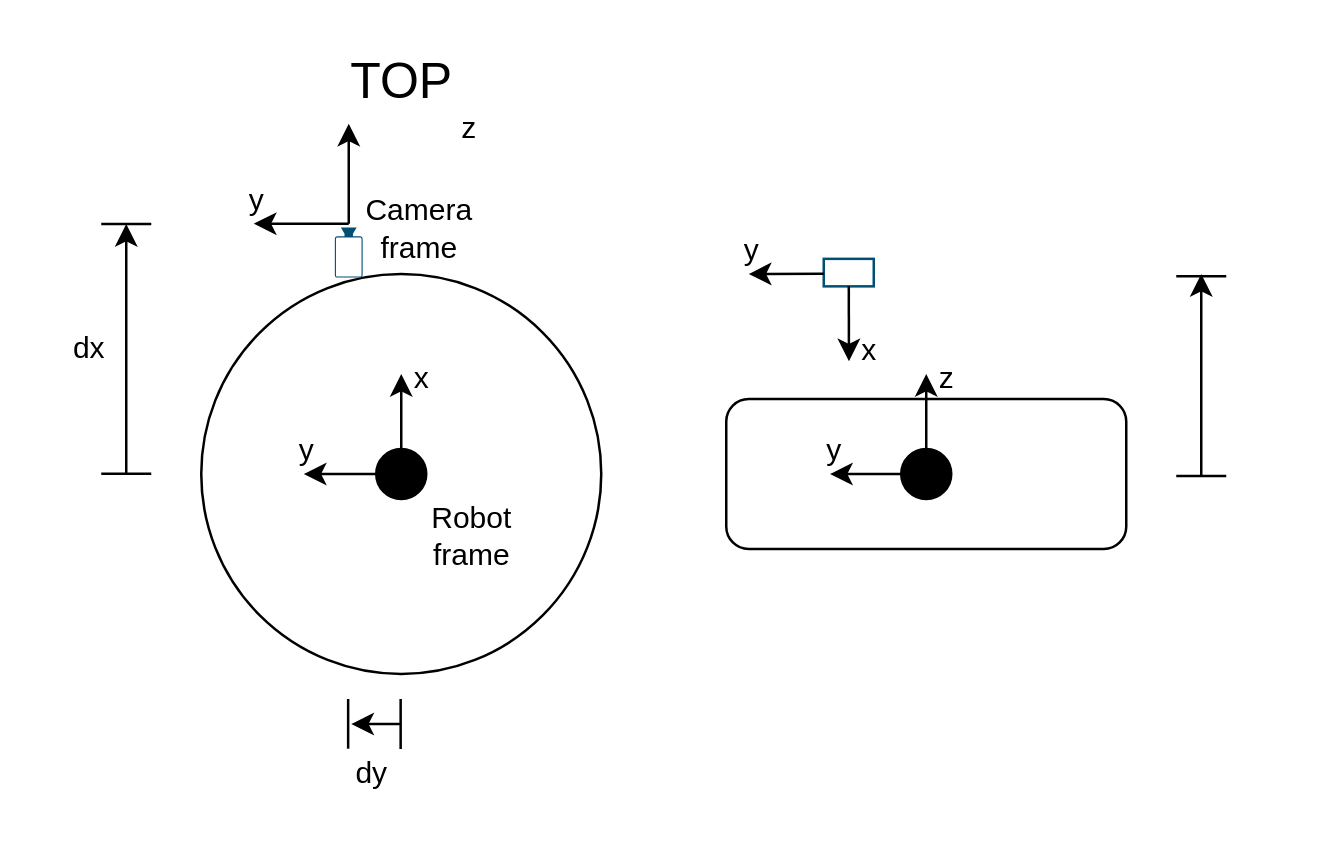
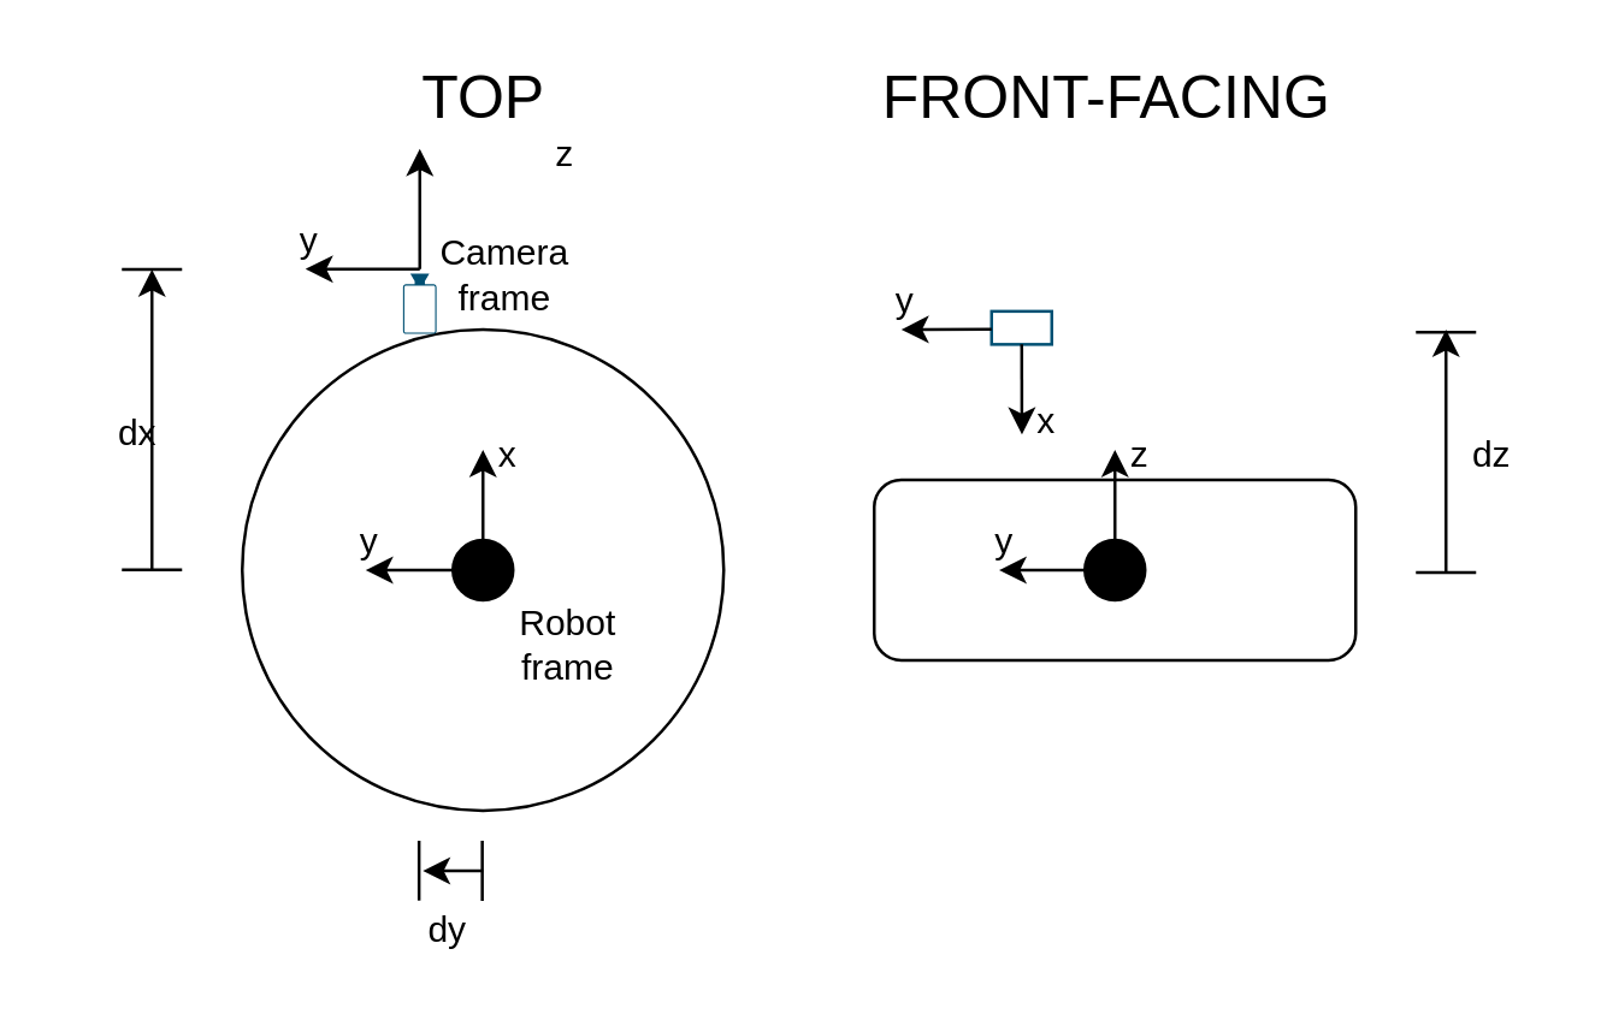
  <mxCell id="0" />
  <mxCell id="1" parent="0" />
  <mxCell id="2" value="" style="ellipse;whiteSpace=wrap;html=1;aspect=fixed;" vertex="1" parent="1"><mxGeometry x="80" y="109" width="160" height="160" as="geometry" /></mxCell>
  <mxCell id="3" value="" style="ellipse;whiteSpace=wrap;html=1;aspect=fixed;fillColor=#000000;" vertex="1" parent="1"><mxGeometry x="150" y="179" width="20" height="20" as="geometry" /></mxCell>
  <mxCell id="4" value="" style="endArrow=classic;html=1;rounded=0;" edge="1" parent="1"><mxGeometry width="50" height="50" relative="1" as="geometry"><mxPoint x="160" y="189" as="sourcePoint" /><mxPoint x="160" y="149" as="targetPoint" /></mxGeometry></mxCell>
  <mxCell id="5" value="x" style="text;html=1;align=center;verticalAlign=middle;resizable=0;points=[];autosize=1;strokeColor=none;fillColor=none;" vertex="1" parent="1"><mxGeometry x="158" y="141" width="20" height="20" as="geometry" /></mxCell>
  <mxCell id="6" value="" style="endArrow=classic;html=1;rounded=0;" edge="1" parent="1"><mxGeometry width="50" height="50" relative="1" as="geometry"><mxPoint x="159" y="189" as="sourcePoint" /><mxPoint x="121" y="189" as="targetPoint" /></mxGeometry></mxCell>
  <mxCell id="7" value="&lt;div&gt;y&lt;/div&gt;" style="text;html=1;align=center;verticalAlign=middle;resizable=0;points=[];autosize=1;strokeColor=none;fillColor=none;" vertex="1" parent="1"><mxGeometry x="112" y="170" width="20" height="20" as="geometry" /></mxCell>
  <mxCell id="8" value="" style="points=[[0,0.5,0],[0.19,0.02,0],[0.59,0,0],[0.985,0.02,0],[1,0.5,0],[0.985,0.98,0],[0.59,1,0],[0.19,0.98,0]];verticalLabelPosition=bottom;sketch=0;html=1;verticalAlign=top;aspect=fixed;align=center;pointerEvents=1;shape=mxgraph.cisco19.camera;fillColor=#005073;strokeColor=none;rotation=90;" vertex="1" parent="1"><mxGeometry x="129" y="94.89" width="20" height="11.11" as="geometry" /></mxCell>
  <mxCell id="9" value="" style="endArrow=classic;html=1;rounded=0;" edge="1" parent="1"><mxGeometry width="50" height="50" relative="1" as="geometry"><mxPoint x="139" y="88.89" as="sourcePoint" /><mxPoint x="139" y="48.89" as="targetPoint" /></mxGeometry></mxCell>
  <mxCell id="10" value="z" style="text;html=1;align=center;verticalAlign=middle;resizable=0;points=[];autosize=1;strokeColor=none;fillColor=none;" vertex="1" parent="1"><mxGeometry x="177" y="40.89" width="20" height="20" as="geometry" /></mxCell>
  <mxCell id="11" value="" style="endArrow=classic;html=1;rounded=0;" edge="1" parent="1"><mxGeometry width="50" height="50" relative="1" as="geometry"><mxPoint x="139" y="88.89" as="sourcePoint" /><mxPoint x="101" y="88.89" as="targetPoint" /></mxGeometry></mxCell>
  <mxCell id="12" value="&lt;div&gt;y&lt;/div&gt;" style="text;html=1;align=center;verticalAlign=middle;resizable=0;points=[];autosize=1;strokeColor=none;fillColor=none;" vertex="1" parent="1"><mxGeometry x="92" y="69.89" width="20" height="20" as="geometry" /></mxCell>
  <mxCell id="13" value="&lt;div&gt;Camera&lt;/div&gt;&lt;div&gt;frame&lt;br&gt;&lt;/div&gt;" style="text;html=1;align=center;verticalAlign=middle;resizable=0;points=[];autosize=1;strokeColor=none;fillColor=none;" vertex="1" parent="1"><mxGeometry x="137" y="76" width="60" height="30" as="geometry" /></mxCell>
  <mxCell id="14" value="&lt;div&gt;Robot&lt;/div&gt;&lt;div&gt;frame&lt;/div&gt;" style="text;html=1;align=center;verticalAlign=middle;resizable=0;points=[];autosize=1;strokeColor=none;fillColor=none;" vertex="1" parent="1"><mxGeometry x="163" y="199" width="50" height="30" as="geometry" /></mxCell>
  <mxCell id="15" value="" style="endArrow=none;html=1;rounded=0;" edge="1" parent="1"><mxGeometry width="50" height="50" relative="1" as="geometry"><mxPoint x="40" y="89" as="sourcePoint" /><mxPoint x="60" y="89" as="targetPoint" /></mxGeometry></mxCell>
  <mxCell id="16" value="" style="endArrow=none;html=1;rounded=0;" edge="1" parent="1"><mxGeometry width="50" height="50" relative="1" as="geometry"><mxPoint x="40" y="188.88" as="sourcePoint" /><mxPoint x="60" y="188.88" as="targetPoint" /></mxGeometry></mxCell>
- <mxCell id="17" value="dx" style="text;html=1;align=center;verticalAlign=middle;resizable=0;points=[];autosize=1;strokeColor=none;fillColor=none;" vertex="1" parent="1"><mxGeometry x="20" y="129" width="30" height="20" as="geometry" /></mxCell>
+ <mxCell id="17" value="dx" style="text;html=1;align=center;verticalAlign=middle;resizable=0;points=[];autosize=1;strokeColor=none;fillColor=none;" vertex="1" parent="1"><mxGeometry x="30" y="134" width="30" height="20" as="geometry" /></mxCell>
  <mxCell id="18" value="" style="endArrow=classic;html=1;rounded=0;" edge="1" parent="1"><mxGeometry width="50" height="50" relative="1" as="geometry"><mxPoint x="50" y="189" as="sourcePoint" /><mxPoint x="50" y="89" as="targetPoint" /></mxGeometry></mxCell>
  <mxCell id="19" value="&lt;font style=&quot;font-size: 20px&quot;&gt;TOP&lt;/font&gt;" style="text;html=1;align=center;verticalAlign=middle;resizable=0;points=[];autosize=1;strokeColor=none;fillColor=none;" vertex="1" parent="1"><mxGeometry x="130" y="20.89" width="60" height="20" as="geometry" /></mxCell>
  <mxCell id="20" value="" style="rounded=1;whiteSpace=wrap;html=1;fontSize=20;fillColor=default;gradientColor=none;" vertex="1" parent="1"><mxGeometry x="290" y="159" width="160" height="60" as="geometry" /></mxCell>
  <mxCell id="21" value="" style="endArrow=none;html=1;rounded=0;" edge="1" parent="1"><mxGeometry width="50" height="50" relative="1" as="geometry"><mxPoint x="159.76" y="299" as="sourcePoint" /><mxPoint x="159.76" y="279" as="targetPoint" /></mxGeometry></mxCell>
  <mxCell id="22" value="" style="endArrow=none;html=1;rounded=0;" edge="1" parent="1"><mxGeometry width="50" height="50" relative="1" as="geometry"><mxPoint x="138.76" y="279" as="sourcePoint" /><mxPoint x="138.76" y="298.88" as="targetPoint" /></mxGeometry></mxCell>
  <mxCell id="23" value="dy" style="text;html=1;align=center;verticalAlign=middle;resizable=0;points=[];autosize=1;strokeColor=none;fillColor=none;" vertex="1" parent="1"><mxGeometry x="133" y="299" width="30" height="20" as="geometry" /></mxCell>
  <mxCell id="24" value="" style="endArrow=classic;html=1;rounded=0;" edge="1" parent="1"><mxGeometry width="50" height="50" relative="1" as="geometry"><mxPoint x="160" y="289" as="sourcePoint" /><mxPoint x="140" y="289" as="targetPoint" /></mxGeometry></mxCell>
  <mxCell id="25" value="" style="ellipse;whiteSpace=wrap;html=1;aspect=fixed;fillColor=#000000;" vertex="1" parent="1"><mxGeometry x="360" y="179" width="20" height="20" as="geometry" /></mxCell>
  <mxCell id="26" value="" style="endArrow=classic;html=1;rounded=0;" edge="1" parent="1"><mxGeometry width="50" height="50" relative="1" as="geometry"><mxPoint x="370" y="189" as="sourcePoint" /><mxPoint x="370" y="149" as="targetPoint" /></mxGeometry></mxCell>
  <mxCell id="27" value="z" style="text;html=1;align=center;verticalAlign=middle;resizable=0;points=[];autosize=1;strokeColor=none;fillColor=none;" vertex="1" parent="1"><mxGeometry x="368" y="141" width="20" height="20" as="geometry" /></mxCell>
  <mxCell id="28" value="" style="rounded=0;whiteSpace=wrap;html=1;fontSize=20;strokeColor=#005073;fillColor=default;gradientColor=none;" vertex="1" parent="1"><mxGeometry x="329" y="102.94" width="20" height="11" as="geometry" /></mxCell>
  <mxCell id="29" value="" style="endArrow=classic;html=1;rounded=0;fontSize=20;entryX=0.313;entryY=0;entryDx=0;entryDy=0;entryPerimeter=0;" edge="1" parent="1" source="28"><mxGeometry width="50" height="50" relative="1" as="geometry"><mxPoint x="329" y="203.94" as="sourcePoint" /><mxPoint x="339.08" y="143.94" as="targetPoint" /></mxGeometry></mxCell>
  <mxCell id="30" value="x" style="text;html=1;align=center;verticalAlign=middle;resizable=0;points=[];autosize=1;strokeColor=none;fillColor=none;" vertex="1" parent="1"><mxGeometry x="337" y="129.89" width="20" height="20" as="geometry" /></mxCell>
  <mxCell id="31" value="" style="endArrow=classic;html=1;rounded=0;" edge="1" parent="1"><mxGeometry width="50" height="50" relative="1" as="geometry"><mxPoint x="329" y="108.89" as="sourcePoint" /><mxPoint x="299" y="109" as="targetPoint" /></mxGeometry></mxCell>
  <mxCell id="32" value="&lt;div&gt;y&lt;/div&gt;" style="text;html=1;align=center;verticalAlign=middle;resizable=0;points=[];autosize=1;strokeColor=none;fillColor=none;" vertex="1" parent="1"><mxGeometry x="290" y="89.89" width="20" height="20" as="geometry" /></mxCell>
  <mxCell id="33" value="" style="endArrow=classic;html=1;rounded=0;" edge="1" parent="1"><mxGeometry width="50" height="50" relative="1" as="geometry"><mxPoint x="369.5" y="189" as="sourcePoint" /><mxPoint x="331.5" y="189" as="targetPoint" /></mxGeometry></mxCell>
  <mxCell id="34" value="&lt;div&gt;y&lt;/div&gt;" style="text;html=1;align=center;verticalAlign=middle;resizable=0;points=[];autosize=1;strokeColor=none;fillColor=none;" vertex="1" parent="1"><mxGeometry x="322.5" y="170" width="20" height="20" as="geometry" /></mxCell>
  <mxCell id="35" value="" style="endArrow=none;html=1;rounded=0;" edge="1" parent="1"><mxGeometry width="50" height="50" relative="1" as="geometry"><mxPoint x="470" y="109.89" as="sourcePoint" /><mxPoint x="490" y="109.89" as="targetPoint" /></mxGeometry></mxCell>
  <mxCell id="36" value="" style="endArrow=none;html=1;rounded=0;" edge="1" parent="1"><mxGeometry width="50" height="50" relative="1" as="geometry"><mxPoint x="470" y="189.77" as="sourcePoint" /><mxPoint x="490" y="189.77" as="targetPoint" /></mxGeometry></mxCell>
+ <mxCell id="37" value="dz" style="text;html=1;align=center;verticalAlign=middle;resizable=0;points=[];autosize=1;strokeColor=none;fillColor=none;" vertex="1" parent="1"><mxGeometry x="480" y="141" width="30" height="20" as="geometry" /></mxCell>
  <mxCell id="38" value="" style="endArrow=classic;html=1;rounded=0;" edge="1" parent="1"><mxGeometry width="50" height="50" relative="1" as="geometry"><mxPoint x="480" y="190" as="sourcePoint" /><mxPoint x="480" y="109" as="targetPoint" /></mxGeometry></mxCell>
+ <mxCell id="39" value="&lt;font style=&quot;font-size: 20px&quot;&gt;FRONT-FACING&lt;/font&gt;" style="text;html=1;align=center;verticalAlign=middle;resizable=0;points=[];autosize=1;strokeColor=none;fillColor=none;" vertex="1" parent="1"><mxGeometry x="287" y="20.89" width="160" height="20" as="geometry" /></mxCell>
